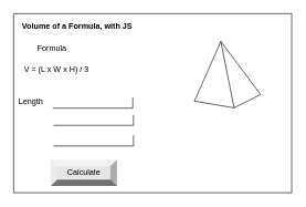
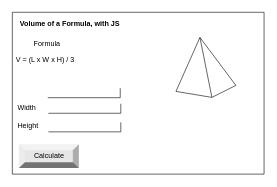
  <mxCell id="0" />
  <mxCell id="1" parent="0" />
  <mxCell id="2" value="" style="verticalLabelPosition=bottom;verticalAlign=top;html=1;shape=mxgraph.basic.rect;fillColor2=none;strokeWidth=1;size=20;indent=5;" vertex="1" parent="1"><mxGeometry x="20" y="20" width="420" height="270" as="geometry" /></mxCell>
  <mxCell id="3" value="" style="shape=partialRectangle;whiteSpace=wrap;html=1;top=0;left=0;fillColor=none;" vertex="1" parent="1"><mxGeometry x="80" y="147.5" width="120" height="15" as="geometry" /></mxCell>
- <mxCell id="4" value="Length" style="text;html=1;align=left;verticalAlign=middle;resizable=0;points=[];autosize=1;strokeColor=none;fillColor=none;" vertex="1" parent="1"><mxGeometry x="26" y="142.5" width="50" height="20" as="geometry" /></mxCell>
  <mxCell id="5" value="" style="shape=partialRectangle;whiteSpace=wrap;html=1;top=0;left=0;fillColor=none;" vertex="1" parent="1"><mxGeometry x="81" y="173.5" width="120" height="15" as="geometry" /></mxCell>
+ <mxCell id="6" value="Width" style="text;html=1;align=left;verticalAlign=middle;resizable=0;points=[];autosize=1;strokeColor=none;fillColor=none;" vertex="1" parent="1"><mxGeometry x="27" y="168.5" width="50" height="20" as="geometry" /></mxCell>
  <mxCell id="7" value="" style="shape=partialRectangle;whiteSpace=wrap;html=1;top=0;left=0;fillColor=none;" vertex="1" parent="1"><mxGeometry x="81" y="204.5" width="120" height="15" as="geometry" /></mxCell>
+ <mxCell id="8" value="Height" style="text;html=1;align=left;verticalAlign=middle;resizable=0;points=[];autosize=1;strokeColor=none;fillColor=none;" vertex="1" parent="1"><mxGeometry x="27" y="199.5" width="50" height="20" as="geometry" /></mxCell>
  <mxCell id="9" value="&lt;b&gt;Volume of a Formula, with JS&lt;/b&gt;" style="text;html=1;align=left;verticalAlign=middle;resizable=0;points=[];autosize=1;strokeColor=none;fillColor=none;" vertex="1" parent="1"><mxGeometry x="31" y="30" width="180" height="20" as="geometry" /></mxCell>
  <mxCell id="10" value="Formula" style="text;html=1;align=left;verticalAlign=middle;resizable=0;points=[];autosize=1;strokeColor=none;fillColor=none;" vertex="1" parent="1"><mxGeometry x="54" y="62" width="60" height="20" as="geometry" /></mxCell>
- <mxCell id="11" value="V = (L x W x H) / 3" style="text;html=1;align=left;verticalAlign=middle;resizable=0;points=[];autosize=1;strokeColor=none;fillColor=none;" vertex="1" parent="1"><mxGeometry x="34" y="95" width="110" height="20" as="geometry" /></mxCell>
- <mxCell id="12" value="Calculate" style="labelPosition=center;verticalLabelPosition=middle;align=center;html=1;shape=mxgraph.basic.shaded_button;dx=10;fillColor=#E6E6E6;strokeColor=none;" vertex="1" parent="1"><mxGeometry x="76" y="240" width="100" height="40" as="geometry" /></mxCell>
+ <mxCell id="11" value="V = (L x W x H) / 3" style="text;html=1;align=left;verticalAlign=middle;resizable=0;points=[];autosize=1;strokeColor=none;fillColor=none;" vertex="1" parent="1"><mxGeometry x="24" y="90" width="110" height="20" as="geometry" /></mxCell>
+ <mxCell id="12" value="Calculate" style="labelPosition=center;verticalLabelPosition=middle;align=center;html=1;shape=mxgraph.basic.shaded_button;dx=10;fillColor=#E6E6E6;strokeColor=none;" vertex="1" parent="1"><mxGeometry x="31" y="240" width="100" height="40" as="geometry" /></mxCell>
  <mxCell id="13" value="" style="verticalLabelPosition=bottom;verticalAlign=top;html=1;shape=mxgraph.basic.pyramid;dx1=0.4;dx2=0.6;dy1=0.9;dy2=0.8;" vertex="1" parent="1"><mxGeometry x="293" y="62" width="100" height="100" as="geometry" /></mxCell>
